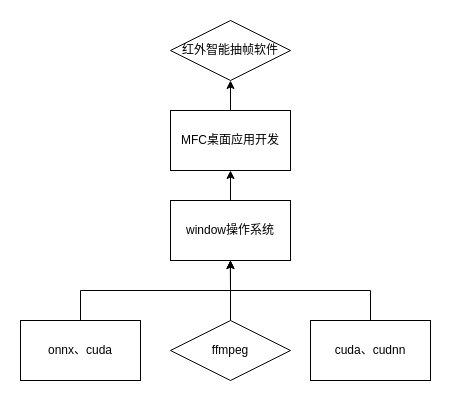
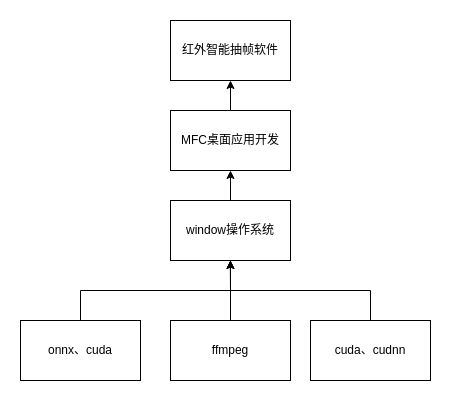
  <mxCell id="0" />
  <mxCell id="1" parent="0" />
  <mxCell id="2" style="edgeStyle=orthogonalEdgeStyle;rounded=0;orthogonalLoop=1;jettySize=auto;html=1;exitX=0.5;exitY=0;exitDx=0;exitDy=0;entryX=0.5;entryY=1;entryDx=0;entryDy=0;" edge="1" parent="1" source="3" target="9"><mxGeometry relative="1" as="geometry" /></mxCell>
  <mxCell id="3" value="onnx、cuda" style="rounded=0;whiteSpace=wrap;html=1;" vertex="1" parent="1"><mxGeometry x="20" y="320" width="120" height="60" as="geometry" /></mxCell>
  <mxCell id="4" style="edgeStyle=orthogonalEdgeStyle;rounded=0;orthogonalLoop=1;jettySize=auto;html=1;exitX=0.5;exitY=0;exitDx=0;exitDy=0;" edge="1" parent="1" source="5"><mxGeometry relative="1" as="geometry"><mxPoint x="229.81" y="260" as="targetPoint" /></mxGeometry></mxCell>
- <mxCell id="5" value="ffmpeg" style="rhombus;whiteSpace=wrap;html=1;" vertex="1" parent="1"><mxGeometry x="170" y="320" width="120" height="60" as="geometry" /></mxCell>
+ <mxCell id="5" value="ffmpeg" style="rounded=0;whiteSpace=wrap;html=1;" vertex="1" parent="1"><mxGeometry x="170" y="320" width="120" height="60" as="geometry" /></mxCell>
  <mxCell id="6" style="edgeStyle=orthogonalEdgeStyle;rounded=0;orthogonalLoop=1;jettySize=auto;html=1;exitX=0.5;exitY=0;exitDx=0;exitDy=0;entryX=0.5;entryY=1;entryDx=0;entryDy=0;endArrow=open;" edge="1" parent="1" source="7" target="9"><mxGeometry relative="1" as="geometry" /></mxCell>
  <mxCell id="7" value="cuda、cudnn" style="rounded=0;whiteSpace=wrap;html=1;" vertex="1" parent="1"><mxGeometry x="310" y="320" width="120" height="60" as="geometry" /></mxCell>
  <mxCell id="8" style="edgeStyle=orthogonalEdgeStyle;rounded=0;orthogonalLoop=1;jettySize=auto;html=1;exitX=0.5;exitY=0;exitDx=0;exitDy=0;entryX=0.5;entryY=1;entryDx=0;entryDy=0;" edge="1" parent="1" source="9" target="11"><mxGeometry relative="1" as="geometry" /></mxCell>
  <mxCell id="9" value="window操作系统" style="rounded=0;whiteSpace=wrap;html=1;" vertex="1" parent="1"><mxGeometry x="170" y="200" width="120" height="60" as="geometry" /></mxCell>
  <mxCell id="10" style="edgeStyle=orthogonalEdgeStyle;rounded=0;orthogonalLoop=1;jettySize=auto;html=1;exitX=0.5;exitY=0;exitDx=0;exitDy=0;entryX=0.5;entryY=1;entryDx=0;entryDy=0;" edge="1" parent="1" source="11" target="12"><mxGeometry relative="1" as="geometry" /></mxCell>
  <mxCell id="11" value="MFC桌面应用开发" style="rounded=0;whiteSpace=wrap;html=1;" vertex="1" parent="1"><mxGeometry x="170" y="110" width="120" height="60" as="geometry" /></mxCell>
- <mxCell id="12" value="红外智能抽帧软件" style="rhombus;whiteSpace=wrap;html=1;" vertex="1" parent="1"><mxGeometry x="170" y="20" width="120" height="60" as="geometry" /></mxCell>
+ <mxCell id="12" value="红外智能抽帧软件" style="rounded=0;whiteSpace=wrap;html=1;" vertex="1" parent="1"><mxGeometry x="170" y="20" width="120" height="60" as="geometry" /></mxCell>
